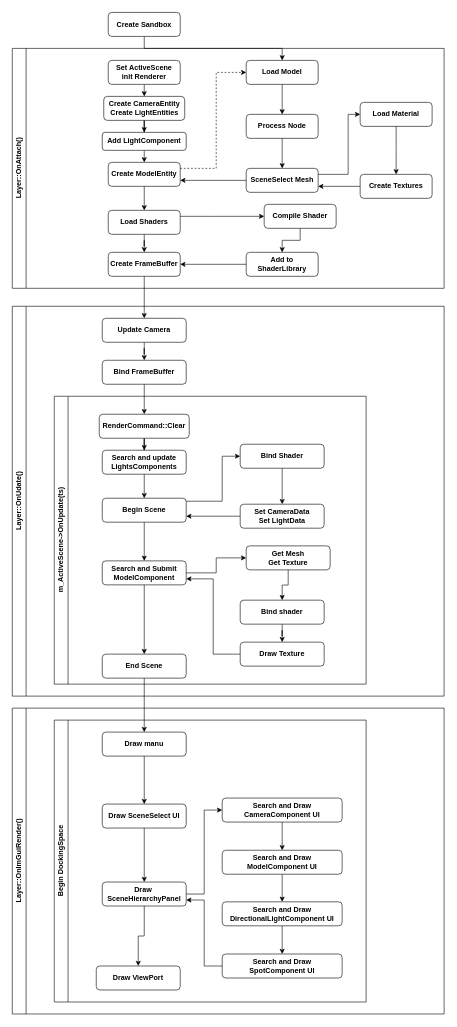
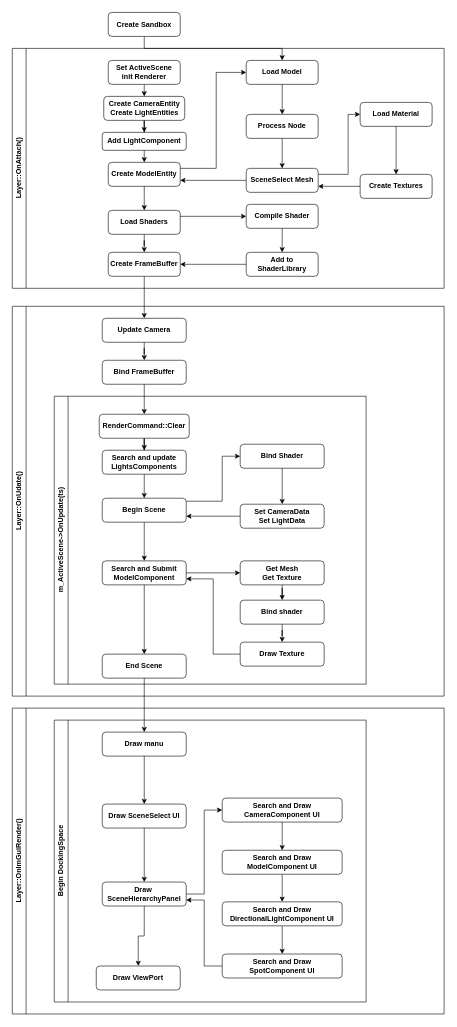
  <mxCell id="0" />
  <mxCell id="1" parent="0" />
  <mxCell id="2" style="edgeStyle=orthogonalEdgeStyle;rounded=0;orthogonalLoop=1;jettySize=auto;html=1;exitX=0.5;exitY=1;exitDx=0;exitDy=0;" edge="1" parent="1" source="3" target="30"><mxGeometry relative="1" as="geometry" /></mxCell>
  <mxCell id="3" value="Create Sandbox&lt;br style=&quot;font-size: 12px;&quot;&gt;" style="rounded=1;whiteSpace=wrap;html=1;fontSize=12;glass=0;strokeWidth=1;shadow=0;fontStyle=1" parent="1" vertex="1"><mxGeometry x="180" y="20" width="120" height="40" as="geometry" /></mxCell>
  <mxCell id="4" value="Layer::OnAttach()" style="swimlane;horizontal=0;whiteSpace=wrap;html=1;fontSize=12;fontStyle=1" parent="1" vertex="1"><mxGeometry width="720" height="400" as="geometry" x="20" y="80" /></mxCell>
- <mxCell id="5" value="Compile Shader" style="rounded=1;whiteSpace=wrap;html=1;fontSize=12;glass=0;strokeWidth=1;shadow=0;fontStyle=1" parent="4" vertex="1"><mxGeometry x="420" y="260" width="120" height="40" as="geometry" /></mxCell>
+ <mxCell id="5" value="Compile Shader" style="rounded=1;whiteSpace=wrap;html=1;fontSize=12;glass=0;strokeWidth=1;shadow=0;fontStyle=1" parent="4" vertex="1"><mxGeometry x="390" y="260" width="120" height="40" as="geometry" /></mxCell>
  <mxCell id="6" value="Add to ShaderLibrary" style="rounded=1;whiteSpace=wrap;html=1;fontSize=12;glass=0;strokeWidth=1;shadow=0;fontStyle=1" parent="4" vertex="1"><mxGeometry x="390" y="340" width="120" height="40" as="geometry" /></mxCell>
  <mxCell id="7" value="" style="edgeStyle=orthogonalEdgeStyle;rounded=0;orthogonalLoop=1;jettySize=auto;html=1;fontSize=12;fontStyle=1" parent="4" source="5" target="6" edge="1"><mxGeometry relative="1" as="geometry" /></mxCell>
  <mxCell id="8" value="" style="edgeStyle=orthogonalEdgeStyle;rounded=0;orthogonalLoop=1;jettySize=auto;html=1;" edge="1" parent="4" source="9" target="20"><mxGeometry relative="1" as="geometry" /></mxCell>
  <mxCell id="9" value="Create CameraEntity&lt;br style=&quot;font-size: 12px;&quot;&gt;Create&amp;nbsp;LightEntities" style="rounded=1;whiteSpace=wrap;html=1;fontSize=12;glass=0;strokeWidth=1;shadow=0;fontStyle=1" parent="4" vertex="1"><mxGeometry x="152.5" y="80" width="135" height="40" as="geometry" /></mxCell>
  <mxCell id="10" style="edgeStyle=orthogonalEdgeStyle;rounded=0;orthogonalLoop=1;jettySize=auto;html=1;exitX=0.5;exitY=1;exitDx=0;exitDy=0;entryX=0.5;entryY=0;entryDx=0;entryDy=0;" edge="1" parent="4" source="11" target="9"><mxGeometry relative="1" as="geometry" /></mxCell>
  <mxCell id="11" value="Set ActiveScene&lt;br&gt;init Renderer" style="rounded=1;whiteSpace=wrap;html=1;fontSize=12;glass=0;strokeWidth=1;shadow=0;fontStyle=1" vertex="1" parent="4"><mxGeometry x="160" y="20" width="120" height="40" as="geometry" /></mxCell>
  <mxCell id="12" value="Create ModelEntity" style="rounded=1;whiteSpace=wrap;html=1;fontSize=12;glass=0;strokeWidth=1;shadow=0;fontStyle=1" parent="4" vertex="1"><mxGeometry x="160" y="190" width="120" height="40" as="geometry" /></mxCell>
  <mxCell id="13" value="Create FrameBuffer" style="rounded=1;whiteSpace=wrap;html=1;fontSize=12;glass=0;strokeWidth=1;shadow=0;fontStyle=1" parent="4" vertex="1"><mxGeometry x="160" y="340" width="120" height="40" as="geometry" /></mxCell>
  <mxCell id="14" style="edgeStyle=orthogonalEdgeStyle;rounded=0;orthogonalLoop=1;jettySize=auto;html=1;entryX=0.5;entryY=0;entryDx=0;entryDy=0;fontSize=12;fontStyle=1" parent="4" source="15" target="13" edge="1"><mxGeometry relative="1" as="geometry" /></mxCell>
  <mxCell id="15" value="Load Shaders" style="rounded=1;whiteSpace=wrap;html=1;fontSize=12;glass=0;strokeWidth=1;shadow=0;fontStyle=1" parent="4" vertex="1"><mxGeometry x="160" y="270" width="120" height="40" as="geometry" /></mxCell>
  <mxCell id="16" style="edgeStyle=orthogonalEdgeStyle;rounded=0;orthogonalLoop=1;jettySize=auto;html=1;entryX=0;entryY=0.5;entryDx=0;entryDy=0;fontSize=12;fontStyle=1" parent="4" source="15" target="5" edge="1"><mxGeometry relative="1" as="geometry"><Array as="points"><mxPoint x="330" y="280" /><mxPoint x="330" y="280" /></Array></mxGeometry></mxCell>
  <mxCell id="17" style="edgeStyle=orthogonalEdgeStyle;rounded=0;orthogonalLoop=1;jettySize=auto;html=1;fontSize=12;fontStyle=1;" parent="4" source="6" target="13" edge="1"><mxGeometry relative="1" as="geometry" /></mxCell>
  <mxCell id="18" value="" style="edgeStyle=orthogonalEdgeStyle;rounded=0;orthogonalLoop=1;jettySize=auto;html=1;fontSize=12;fontStyle=1" parent="4" source="12" target="15" edge="1"><mxGeometry relative="1" as="geometry" /></mxCell>
  <mxCell id="19" value="" style="edgeStyle=orthogonalEdgeStyle;rounded=0;orthogonalLoop=1;jettySize=auto;html=1;" edge="1" parent="4" source="20"><mxGeometry relative="1" as="geometry"><mxPoint x="220" y="190" as="targetPoint" /></mxGeometry></mxCell>
  <mxCell id="20" value="Add LightComponent" style="rounded=1;whiteSpace=wrap;html=1;fontSize=12;glass=0;strokeWidth=1;shadow=0;fontStyle=1" vertex="1" parent="4"><mxGeometry x="150" y="140" width="140" height="30" as="geometry" /></mxCell>
  <mxCell id="21" value="SceneSelect Mesh" style="rounded=1;whiteSpace=wrap;html=1;fontSize=12;glass=0;strokeWidth=1;shadow=0;fontStyle=1" parent="4" vertex="1"><mxGeometry x="390" y="200" width="120" height="40" as="geometry" /></mxCell>
  <mxCell id="22" style="edgeStyle=orthogonalEdgeStyle;rounded=0;orthogonalLoop=1;jettySize=auto;html=1;entryX=1;entryY=0.75;entryDx=0;entryDy=0;fontSize=12;fontStyle=1" parent="4" source="21" target="12" edge="1"><mxGeometry relative="1" as="geometry" /></mxCell>
  <mxCell id="23" value="Process Node" style="rounded=1;whiteSpace=wrap;html=1;fontSize=12;glass=0;strokeWidth=1;shadow=0;fontStyle=1" parent="4" vertex="1"><mxGeometry x="390" y="110" width="120" height="40" as="geometry" /></mxCell>
  <mxCell id="24" value="" style="edgeStyle=orthogonalEdgeStyle;rounded=0;orthogonalLoop=1;jettySize=auto;html=1;fontSize=12;fontStyle=1" parent="4" source="23" target="21" edge="1"><mxGeometry relative="1" as="geometry" /></mxCell>
  <mxCell id="25" value="Create Textures" style="rounded=1;whiteSpace=wrap;html=1;fontSize=12;glass=0;strokeWidth=1;shadow=0;fontStyle=1" parent="4" vertex="1"><mxGeometry x="580" y="210" width="120" height="40" as="geometry" /></mxCell>
  <mxCell id="26" style="edgeStyle=orthogonalEdgeStyle;rounded=0;orthogonalLoop=1;jettySize=auto;html=1;entryX=1;entryY=0.75;entryDx=0;entryDy=0;fontSize=12;fontStyle=1" parent="4" source="25" target="21" edge="1"><mxGeometry relative="1" as="geometry" /></mxCell>
  <mxCell id="27" value="Load Material" style="rounded=1;whiteSpace=wrap;html=1;fontSize=12;glass=0;strokeWidth=1;shadow=0;fontStyle=1" parent="4" vertex="1"><mxGeometry x="580" y="90" width="120" height="40" as="geometry" /></mxCell>
  <mxCell id="28" value="" style="edgeStyle=orthogonalEdgeStyle;rounded=0;orthogonalLoop=1;jettySize=auto;html=1;fontSize=12;fontStyle=1;entryX=0.5;entryY=0;entryDx=0;entryDy=0;exitX=0.5;exitY=1;exitDx=0;exitDy=0;" parent="4" source="27" target="25" edge="1"><mxGeometry relative="1" as="geometry"><Array as="points"><mxPoint x="640" y="160" /><mxPoint x="640" y="160" /></Array></mxGeometry></mxCell>
  <mxCell id="29" value="" style="edgeStyle=orthogonalEdgeStyle;rounded=0;orthogonalLoop=1;jettySize=auto;html=1;fontSize=12;fontStyle=1;exitX=1;exitY=0.25;exitDx=0;exitDy=0;entryX=0;entryY=0.5;entryDx=0;entryDy=0;" parent="4" source="21" target="27" edge="1"><mxGeometry relative="1" as="geometry"><Array as="points"><mxPoint x="560" y="210" /><mxPoint x="560" y="110" /></Array></mxGeometry></mxCell>
  <mxCell id="30" value="Load Model" style="rounded=1;whiteSpace=wrap;html=1;fontSize=12;glass=0;strokeWidth=1;shadow=0;fontStyle=1" parent="4" vertex="1"><mxGeometry x="390" y="20" width="120" height="40" as="geometry" /></mxCell>
- <mxCell id="31" value="" style="edgeStyle=orthogonalEdgeStyle;rounded=0;orthogonalLoop=1;jettySize=auto;html=1;fontSize=12;fontStyle=1;exitX=1;exitY=0.25;exitDx=0;exitDy=0;entryX=0;entryY=0.5;entryDx=0;entryDy=0;dashed=1;" parent="4" source="12" target="30" edge="1"><mxGeometry relative="1" as="geometry"><Array as="points"><mxPoint x="340" y="200" /><mxPoint x="340" y="40" /></Array></mxGeometry></mxCell>
+ <mxCell id="31" value="" style="edgeStyle=orthogonalEdgeStyle;rounded=0;orthogonalLoop=1;jettySize=auto;html=1;fontSize=12;fontStyle=1;exitX=1;exitY=0.25;exitDx=0;exitDy=0;entryX=0;entryY=0.5;entryDx=0;entryDy=0;" parent="4" source="12" target="30" edge="1"><mxGeometry relative="1" as="geometry"><Array as="points"><mxPoint x="340" y="200" /><mxPoint x="340" y="40" /></Array></mxGeometry></mxCell>
  <mxCell id="32" value="" style="edgeStyle=orthogonalEdgeStyle;rounded=0;orthogonalLoop=1;jettySize=auto;html=1;fontSize=12;fontStyle=1" parent="4" source="30" target="23" edge="1"><mxGeometry relative="1" as="geometry" /></mxCell>
  <mxCell id="33" value="Layer::OnUdate()" style="swimlane;horizontal=0;whiteSpace=wrap;html=1;fontSize=12;fontStyle=1" parent="1" vertex="1"><mxGeometry y="510" width="720" height="650" as="geometry" x="20" /></mxCell>
  <mxCell id="34" value="Bind FrameBuffer" style="rounded=1;whiteSpace=wrap;html=1;fontSize=12;glass=0;strokeWidth=1;shadow=0;fontStyle=1" parent="33" vertex="1"><mxGeometry x="150" y="90" width="140" height="40" as="geometry" /></mxCell>
  <mxCell id="35" value="" style="edgeStyle=orthogonalEdgeStyle;rounded=0;orthogonalLoop=1;jettySize=auto;html=1;fontSize=12;fontStyle=1" parent="33" source="34" target="57" edge="1"><mxGeometry relative="1" as="geometry" /></mxCell>
  <mxCell id="36" value="   m_ActiveScene-&amp;gt;OnUpdate(ts)" style="swimlane;horizontal=0;whiteSpace=wrap;html=1;fontSize=12;fontStyle=1" vertex="1" parent="33"><mxGeometry x="70" y="150" width="520" height="480" as="geometry" /></mxCell>
  <mxCell id="37" value="Search and update&lt;br&gt;LightsComponents" style="rounded=1;whiteSpace=wrap;html=1;fontSize=12;glass=0;strokeWidth=1;shadow=0;fontStyle=1" parent="36" vertex="1"><mxGeometry x="80" y="90" width="140" height="40" as="geometry" /></mxCell>
  <mxCell id="38" value="" style="edgeStyle=orthogonalEdgeStyle;rounded=0;orthogonalLoop=1;jettySize=auto;html=1;fontSize=12;fontStyle=1" parent="36" source="57" target="37" edge="1"><mxGeometry relative="1" as="geometry" /></mxCell>
  <mxCell id="39" value="Begin Scene" style="rounded=1;whiteSpace=wrap;html=1;fontSize=12;glass=0;strokeWidth=1;shadow=0;fontStyle=1" parent="36" vertex="1"><mxGeometry x="80" y="170" width="140" height="40" as="geometry" /></mxCell>
  <mxCell id="40" value="" style="edgeStyle=orthogonalEdgeStyle;rounded=0;orthogonalLoop=1;jettySize=auto;html=1;fontSize=12;fontStyle=1" parent="36" source="37" target="39" edge="1"><mxGeometry relative="1" as="geometry" /></mxCell>
  <mxCell id="41" value="Bind Shader" style="rounded=1;whiteSpace=wrap;html=1;fontSize=12;glass=0;strokeWidth=1;shadow=0;fontStyle=1" parent="36" vertex="1"><mxGeometry x="310" y="80" width="140" height="40" as="geometry" /></mxCell>
  <mxCell id="42" value="" style="edgeStyle=orthogonalEdgeStyle;rounded=0;orthogonalLoop=1;jettySize=auto;html=1;fontSize=12;fontStyle=1" parent="36" source="39" target="41" edge="1"><mxGeometry relative="1" as="geometry"><Array as="points"><mxPoint x="280" y="175" /><mxPoint x="280" y="100" /></Array></mxGeometry></mxCell>
  <mxCell id="43" style="edgeStyle=orthogonalEdgeStyle;rounded=0;orthogonalLoop=1;jettySize=auto;html=1;entryX=1;entryY=0.75;entryDx=0;entryDy=0;fontSize=12;fontStyle=1" parent="36" source="44" target="39" edge="1"><mxGeometry relative="1" as="geometry" /></mxCell>
  <mxCell id="44" value="Set CameraData&lt;br style=&quot;font-size: 12px;&quot;&gt;Set LightData" style="rounded=1;whiteSpace=wrap;html=1;fontSize=12;glass=0;strokeWidth=1;shadow=0;fontStyle=1" parent="36" vertex="1"><mxGeometry x="310" y="180" width="140" height="40" as="geometry" /></mxCell>
  <mxCell id="45" value="" style="edgeStyle=orthogonalEdgeStyle;rounded=0;orthogonalLoop=1;jettySize=auto;html=1;fontSize=12;fontStyle=1" parent="36" source="41" target="44" edge="1"><mxGeometry relative="1" as="geometry" /></mxCell>
  <mxCell id="46" value="Search and Submit&lt;br&gt;ModelComponent" style="rounded=1;whiteSpace=wrap;html=1;fontSize=12;glass=0;strokeWidth=1;shadow=0;fontStyle=1" parent="36" vertex="1"><mxGeometry x="80" y="274.5" width="140" height="40" as="geometry" /></mxCell>
  <mxCell id="47" value="" style="edgeStyle=orthogonalEdgeStyle;rounded=0;orthogonalLoop=1;jettySize=auto;html=1;fontSize=12;fontStyle=1" parent="36" source="39" target="46" edge="1"><mxGeometry relative="1" as="geometry" /></mxCell>
- <mxCell id="48" value="Get Mesh&lt;br style=&quot;font-size: 12px;&quot;&gt;Get&amp;nbsp;Texture" style="rounded=1;whiteSpace=wrap;html=1;fontSize=12;glass=0;strokeWidth=1;shadow=0;fontStyle=1" parent="36" vertex="1"><mxGeometry x="320" y="249.5" width="140" height="40" as="geometry" /></mxCell>
+ <mxCell id="48" value="Get Mesh&lt;br style=&quot;font-size: 12px;&quot;&gt;Get&amp;nbsp;Texture" style="rounded=1;whiteSpace=wrap;html=1;fontSize=12;glass=0;strokeWidth=1;shadow=0;fontStyle=1" parent="36" vertex="1"><mxGeometry x="310" y="274.5" width="140" height="40" as="geometry" /></mxCell>
  <mxCell id="49" value="" style="edgeStyle=orthogonalEdgeStyle;rounded=0;orthogonalLoop=1;jettySize=auto;html=1;fontSize=12;fontStyle=1" parent="36" source="46" target="48" edge="1"><mxGeometry relative="1" as="geometry" /></mxCell>
  <mxCell id="50" value="End Scene" style="rounded=1;whiteSpace=wrap;html=1;fontSize=12;glass=0;strokeWidth=1;shadow=0;fontStyle=1" parent="36" vertex="1"><mxGeometry x="80" y="430" width="140" height="40" as="geometry" /></mxCell>
  <mxCell id="51" value="" style="edgeStyle=orthogonalEdgeStyle;rounded=0;orthogonalLoop=1;jettySize=auto;html=1;fontSize=12;fontStyle=1" parent="36" source="46" target="50" edge="1"><mxGeometry relative="1" as="geometry" /></mxCell>
  <mxCell id="52" value="Bind shader" style="rounded=1;whiteSpace=wrap;html=1;fontSize=12;glass=0;strokeWidth=1;shadow=0;fontStyle=1" parent="36" vertex="1"><mxGeometry x="310" y="340" width="140" height="40" as="geometry" /></mxCell>
  <mxCell id="53" value="" style="edgeStyle=orthogonalEdgeStyle;rounded=0;orthogonalLoop=1;jettySize=auto;html=1;fontSize=12;fontStyle=1" parent="36" source="48" target="52" edge="1"><mxGeometry relative="1" as="geometry" /></mxCell>
  <mxCell id="54" style="edgeStyle=orthogonalEdgeStyle;rounded=0;orthogonalLoop=1;jettySize=auto;html=1;entryX=1;entryY=0.75;entryDx=0;entryDy=0;fontSize=12;fontStyle=1" parent="36" source="55" target="46" edge="1"><mxGeometry relative="1" as="geometry" /></mxCell>
  <mxCell id="55" value="Draw Texture" style="rounded=1;whiteSpace=wrap;html=1;fontSize=12;glass=0;strokeWidth=1;shadow=0;fontStyle=1" parent="36" vertex="1"><mxGeometry x="310" y="410" width="140" height="40" as="geometry" /></mxCell>
  <mxCell id="56" value="" style="edgeStyle=orthogonalEdgeStyle;rounded=0;orthogonalLoop=1;jettySize=auto;html=1;fontSize=12;fontStyle=1" parent="36" source="52" target="55" edge="1"><mxGeometry relative="1" as="geometry" /></mxCell>
  <mxCell id="57" value="RenderCommand::Clear" style="rounded=1;whiteSpace=wrap;html=1;fontSize=12;glass=0;strokeWidth=1;shadow=0;fontStyle=1" parent="36" vertex="1"><mxGeometry x="75" y="30" width="150" height="40" as="geometry" /></mxCell>
  <mxCell id="58" style="edgeStyle=orthogonalEdgeStyle;rounded=0;orthogonalLoop=1;jettySize=auto;html=1;entryX=0.5;entryY=0;entryDx=0;entryDy=0;" edge="1" parent="33" source="59" target="34"><mxGeometry relative="1" as="geometry" /></mxCell>
  <mxCell id="59" value="Update Camera" style="rounded=1;whiteSpace=wrap;html=1;fontSize=12;glass=0;strokeWidth=1;shadow=0;fontStyle=1" vertex="1" parent="33"><mxGeometry x="150" y="20" width="140" height="40" as="geometry" /></mxCell>
  <mxCell id="60" value="Layer::OnImGuiRender()" style="swimlane;horizontal=0;whiteSpace=wrap;html=1;fontSize=12;fontStyle=1" vertex="1" parent="1"><mxGeometry y="1180" width="720" height="510" as="geometry" x="20" /></mxCell>
  <mxCell id="61" value="Begin DockingSpace" style="swimlane;horizontal=0;whiteSpace=wrap;html=1;fontSize=12;fontStyle=1" vertex="1" parent="60"><mxGeometry x="70" y="20" width="520" height="470" as="geometry" /></mxCell>
  <mxCell id="62" value="" style="edgeStyle=orthogonalEdgeStyle;rounded=0;orthogonalLoop=1;jettySize=auto;html=1;entryX=0.5;entryY=0;entryDx=0;entryDy=0;" edge="1" parent="61" source="63" target="68"><mxGeometry relative="1" as="geometry"><mxPoint x="150.0" y="80" as="targetPoint" /></mxGeometry></mxCell>
  <mxCell id="63" value="Draw manu" style="rounded=1;whiteSpace=wrap;html=1;fontSize=12;glass=0;strokeWidth=1;shadow=0;fontStyle=1" vertex="1" parent="61"><mxGeometry x="80" y="20" width="140" height="40" as="geometry" /></mxCell>
  <mxCell id="64" value="" style="edgeStyle=orthogonalEdgeStyle;rounded=0;orthogonalLoop=1;jettySize=auto;html=1;" edge="1" parent="61" source="66" target="69"><mxGeometry relative="1" as="geometry" /></mxCell>
  <mxCell id="65" style="edgeStyle=orthogonalEdgeStyle;rounded=0;orthogonalLoop=1;jettySize=auto;html=1;entryX=0;entryY=0.5;entryDx=0;entryDy=0;" edge="1" parent="61" source="66" target="71"><mxGeometry relative="1" as="geometry" /></mxCell>
  <mxCell id="66" value="   Draw&amp;nbsp;&lt;br&gt;SceneHierarchyPanel" style="rounded=1;whiteSpace=wrap;html=1;fontSize=12;glass=0;strokeWidth=1;shadow=0;fontStyle=1" vertex="1" parent="61"><mxGeometry x="80" y="270" width="140" height="40" as="geometry" /></mxCell>
  <mxCell id="67" value="" style="edgeStyle=orthogonalEdgeStyle;rounded=0;orthogonalLoop=1;jettySize=auto;html=1;" edge="1" parent="61" source="68" target="66"><mxGeometry relative="1" as="geometry" /></mxCell>
  <mxCell id="68" value="Draw SceneSelect UI" style="rounded=1;whiteSpace=wrap;html=1;fontSize=12;glass=0;strokeWidth=1;shadow=0;fontStyle=1" vertex="1" parent="61"><mxGeometry x="80" y="140" width="140" height="40" as="geometry" /></mxCell>
  <mxCell id="69" value="   Draw ViewPort" style="rounded=1;whiteSpace=wrap;html=1;fontSize=12;glass=0;strokeWidth=1;shadow=0;fontStyle=1" vertex="1" parent="61"><mxGeometry x="70" y="410" width="140" height="40" as="geometry" /></mxCell>
  <mxCell id="70" value="" style="edgeStyle=orthogonalEdgeStyle;rounded=0;orthogonalLoop=1;jettySize=auto;html=1;" edge="1" parent="61" source="71" target="73"><mxGeometry relative="1" as="geometry" /></mxCell>
  <mxCell id="71" value="Search and Draw&lt;br&gt;CameraComponent UI" style="rounded=1;whiteSpace=wrap;html=1;fontSize=12;glass=0;strokeWidth=1;shadow=0;fontStyle=1" vertex="1" parent="61"><mxGeometry x="280" y="130" width="200" height="40" as="geometry" /></mxCell>
  <mxCell id="72" value="" style="edgeStyle=orthogonalEdgeStyle;rounded=0;orthogonalLoop=1;jettySize=auto;html=1;" edge="1" parent="61" source="73" target="75"><mxGeometry relative="1" as="geometry" /></mxCell>
  <mxCell id="73" value="Search and Draw&lt;br&gt;ModelComponent UI" style="rounded=1;whiteSpace=wrap;html=1;fontSize=12;glass=0;strokeWidth=1;shadow=0;fontStyle=1" vertex="1" parent="61"><mxGeometry x="280" y="217" width="200" height="40" as="geometry" /></mxCell>
  <mxCell id="74" value="" style="edgeStyle=orthogonalEdgeStyle;rounded=0;orthogonalLoop=1;jettySize=auto;html=1;" edge="1" parent="61" source="75" target="77"><mxGeometry relative="1" as="geometry" /></mxCell>
  <mxCell id="75" value="Search and Draw&lt;br&gt;DirectionalLightComponent UI" style="rounded=1;whiteSpace=wrap;html=1;fontSize=12;glass=0;strokeWidth=1;shadow=0;fontStyle=1" vertex="1" parent="61"><mxGeometry x="280" y="303" width="200" height="40" as="geometry" /></mxCell>
  <mxCell id="76" style="edgeStyle=orthogonalEdgeStyle;rounded=0;orthogonalLoop=1;jettySize=auto;html=1;entryX=1;entryY=0.75;entryDx=0;entryDy=0;" edge="1" parent="61" source="77" target="66"><mxGeometry relative="1" as="geometry" /></mxCell>
  <mxCell id="77" value="Search and Draw&lt;br&gt;SpotComponent UI" style="rounded=1;whiteSpace=wrap;html=1;fontSize=12;glass=0;strokeWidth=1;shadow=0;fontStyle=1" vertex="1" parent="61"><mxGeometry x="280" y="390" width="200" height="40" as="geometry" /></mxCell>
  <mxCell id="78" style="edgeStyle=orthogonalEdgeStyle;rounded=0;orthogonalLoop=1;jettySize=auto;html=1;entryX=0.5;entryY=0;entryDx=0;entryDy=0;" edge="1" parent="1" source="50" target="63"><mxGeometry relative="1" as="geometry"><mxPoint x="240" y="1140" as="targetPoint" /></mxGeometry></mxCell>
  <mxCell id="79" style="edgeStyle=orthogonalEdgeStyle;rounded=0;orthogonalLoop=1;jettySize=auto;html=1;entryX=0.5;entryY=0;entryDx=0;entryDy=0;" edge="1" parent="1" source="13" target="59"><mxGeometry relative="1" as="geometry" /></mxCell>
